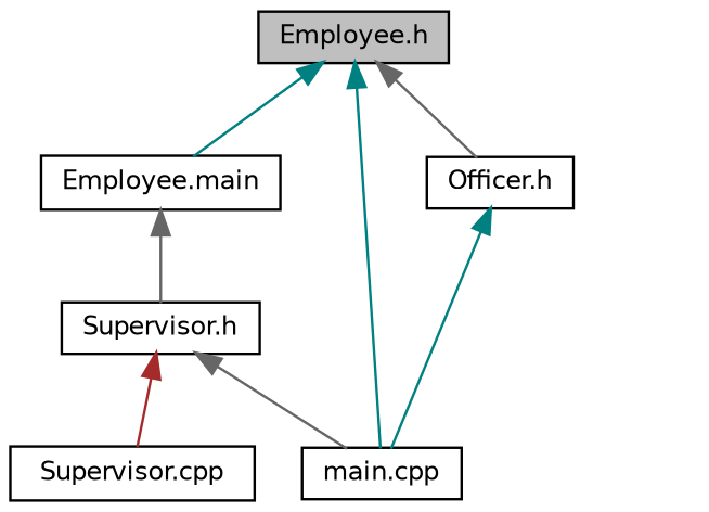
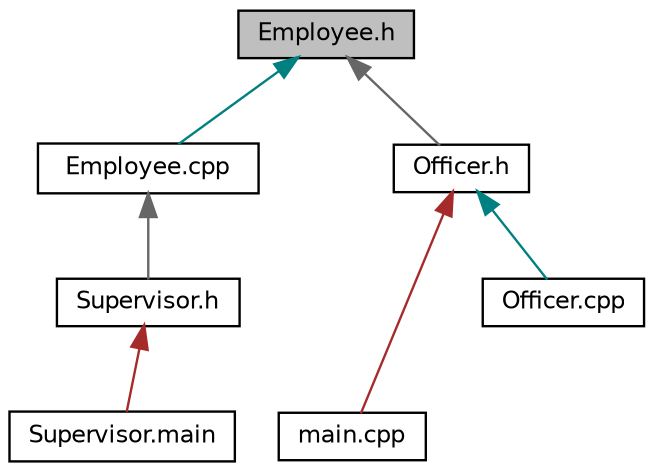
  digraph {
    node [color=black fillcolor=white fontname=Helvetica fontsize=10 shape=record style=filled]
    edge [color=teal dir=back fontname=Helvetica fontsize=10 labelfontname=Helvetica labelfontsize=10 style=solid]
    n1 [fillcolor=grey75 fontcolor=black height=0.2 label="Employee.h" width=0.4]
-   n2 [height=0.2 label="Employee.main" width=0.4]
+   n2 [height=0.2 label="Employee.cpp" width=0.4]
    n3 [height=0.2 label="main.cpp" width=0.4]
    n4 [height=0.2 label="Officer.h" width=0.4]
    n5 [height=0.2 label="Supervisor.h" width=0.4]
-   n6 [height=0.2 label="Supervisor.cpp" width=0.4]
+   n6 [height=0.2 label="Supervisor.main" width=0.4]
+   n7 [height=0.2 label="Officer.cpp" width=0.4]
    n1 -> n2
-   n1 -> n3
    n1 -> n4 [color=gray40]
    n2 -> n5 [color=gray40]
-   n4 -> n3
-   n5 -> n3 [color=gray40]
+   n4 -> n3 [color=brown]
+   n4 -> n7
    n5 -> n6 [color=brown]
  }
